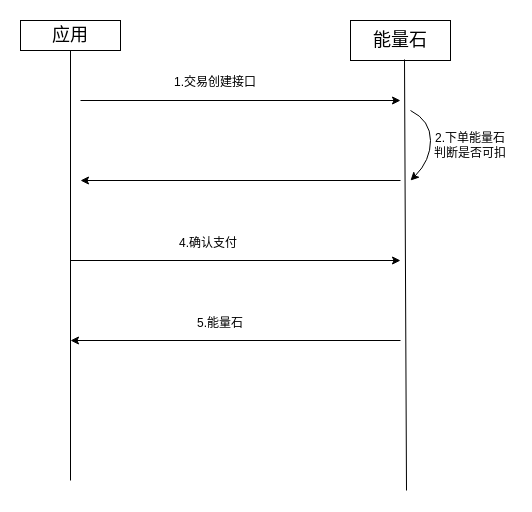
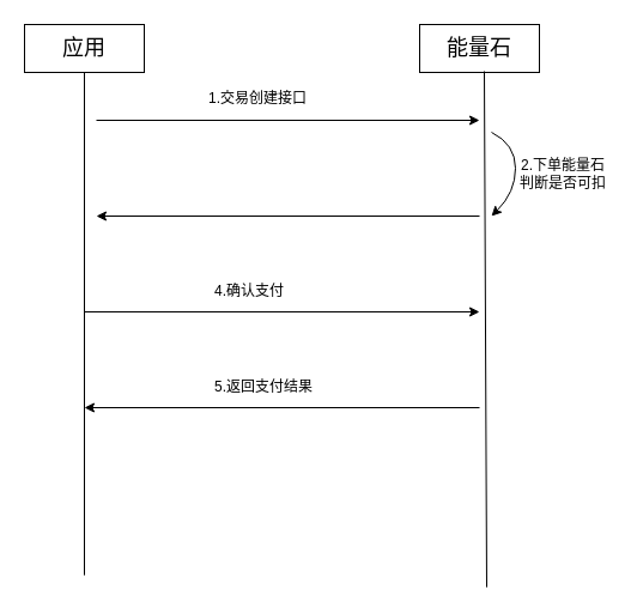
  <mxCell id="0" />
  <mxCell id="1" parent="0" />
- <mxCell id="2" value="&lt;font style=&quot;font-size: 18px&quot;&gt;应用&lt;/font&gt;" style="rounded=0;whiteSpace=wrap;html=1;" vertex="1" parent="1"><mxGeometry x="20" y="20" width="100" height="30" as="geometry" /></mxCell>
+ <mxCell id="2" value="&lt;font style=&quot;font-size: 18px&quot;&gt;应用&lt;/font&gt;" style="rounded=0;whiteSpace=wrap;html=1;" vertex="1" parent="1"><mxGeometry x="20" y="20" width="100" height="40" as="geometry" /></mxCell>
  <mxCell id="3" value="&lt;span style=&quot;font-size: 18px&quot;&gt;能量石&lt;/span&gt;" style="rounded=0;whiteSpace=wrap;html=1;" vertex="1" parent="1"><mxGeometry x="350" y="20" width="100" height="40" as="geometry" /></mxCell>
  <mxCell id="4" value="" style="endArrow=none;html=1;entryX=0.5;entryY=1;entryDx=0;entryDy=0;" edge="1" parent="1" target="2"><mxGeometry width="50" height="50" relative="1" as="geometry"><mxPoint x="70" y="480" as="sourcePoint" /><mxPoint x="70" y="70" as="targetPoint" /></mxGeometry></mxCell>
  <mxCell id="5" value="" style="endArrow=none;html=1;entryX=0.4;entryY=0.975;entryDx=0;entryDy=0;entryPerimeter=0;" edge="1" parent="1"><mxGeometry width="50" height="50" relative="1" as="geometry"><mxPoint x="406" y="490" as="sourcePoint" /><mxPoint x="404" y="59" as="targetPoint" /></mxGeometry></mxCell>
  <mxCell id="6" value="" style="endArrow=classic;html=1;" edge="1" parent="1"><mxGeometry width="50" height="50" relative="1" as="geometry"><mxPoint x="80" y="100" as="sourcePoint" /><mxPoint x="400" y="100" as="targetPoint" /></mxGeometry></mxCell>
  <mxCell id="7" value="1.交易创建接口" style="text;html=1;strokeColor=none;fillColor=none;align=center;verticalAlign=middle;whiteSpace=wrap;rounded=0;" vertex="1" parent="1"><mxGeometry x="110" y="67" width="210" height="30" as="geometry" /></mxCell>
  <mxCell id="8" value="" style="endArrow=classic;html=1;" edge="1" parent="1"><mxGeometry width="50" height="50" relative="1" as="geometry"><mxPoint x="400" y="180" as="sourcePoint" /><mxPoint x="80" y="180" as="targetPoint" /></mxGeometry></mxCell>
  <mxCell id="9" value="" style="endArrow=classic;html=1;" edge="1" parent="1"><mxGeometry width="50" height="50" relative="1" as="geometry"><mxPoint x="70" y="260" as="sourcePoint" /><mxPoint x="400" y="260" as="targetPoint" /></mxGeometry></mxCell>
  <mxCell id="10" value="4.确认支付" style="text;html=1;strokeColor=none;fillColor=none;align=center;verticalAlign=middle;whiteSpace=wrap;rounded=0;" vertex="1" parent="1"><mxGeometry x="138" y="233" width="140" height="20" as="geometry" /></mxCell>
  <mxCell id="11" value="" style="endArrow=classic;html=1;" edge="1" parent="1"><mxGeometry width="50" height="50" relative="1" as="geometry"><mxPoint x="400" y="340" as="sourcePoint" /><mxPoint x="70" y="340" as="targetPoint" /></mxGeometry></mxCell>
- <mxCell id="12" value="5.能量石" style="text;html=1;strokeColor=none;fillColor=none;align=center;verticalAlign=middle;whiteSpace=wrap;rounded=0;" vertex="1" parent="1"><mxGeometry x="160" y="313" width="120" height="20" as="geometry" /></mxCell>
+ <mxCell id="12" value="5.返回支付结果" style="text;html=1;strokeColor=none;fillColor=none;align=center;verticalAlign=middle;whiteSpace=wrap;rounded=0;" vertex="1" parent="1"><mxGeometry x="160" y="313" width="120" height="20" as="geometry" /></mxCell>
  <mxCell id="13" value="" style="curved=1;endArrow=classic;html=1;" edge="1" parent="1"><mxGeometry width="50" height="50" relative="1" as="geometry"><mxPoint x="410" y="110" as="sourcePoint" /><mxPoint x="410" y="180" as="targetPoint" /><Array as="points"><mxPoint x="430" y="120" /><mxPoint x="430" y="160" /></Array></mxGeometry></mxCell>
  <mxCell id="14" value="2.下单能量石判断是否可扣" style="text;html=1;strokeColor=none;fillColor=none;align=center;verticalAlign=middle;whiteSpace=wrap;rounded=0;" vertex="1" parent="1"><mxGeometry x="430" y="110" width="80" height="70" as="geometry" /></mxCell>
